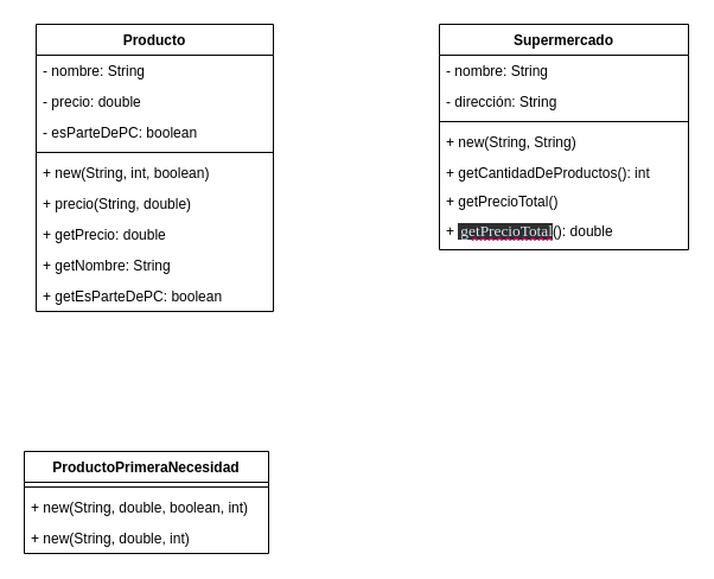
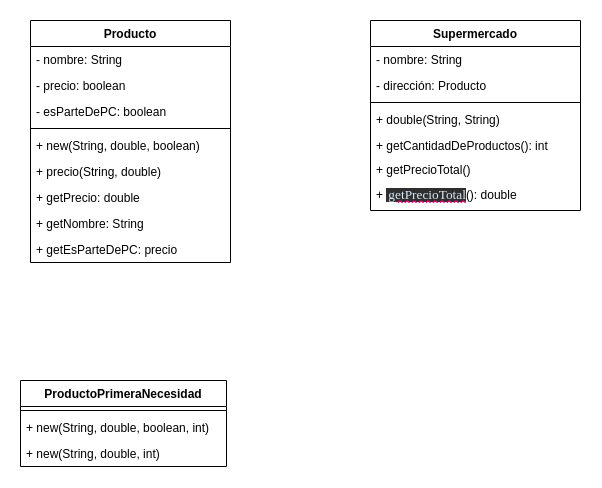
  <mxCell id="0" />
  <mxCell id="1" parent="0" />
  <mxCell id="2" value="Producto" style="swimlane;fontStyle=1;align=center;verticalAlign=top;childLayout=stackLayout;horizontal=1;startSize=26;horizontalStack=0;resizeParent=1;resizeParentMax=0;resizeLast=0;collapsible=1;marginBottom=0;whiteSpace=wrap;html=1;" parent="1" vertex="1"><mxGeometry x="30" y="20" width="200" height="242" as="geometry" /></mxCell>
  <mxCell id="3" value="- nombre: String" style="text;strokeColor=none;fillColor=none;align=left;verticalAlign=top;spacingLeft=4;spacingRight=4;overflow=hidden;rotatable=0;points=[[0,0.5],[1,0.5]];portConstraint=eastwest;whiteSpace=wrap;html=1;" parent="2" vertex="1"><mxGeometry y="26" width="200" height="26" as="geometry" /></mxCell>
- <mxCell id="4" value="- precio: double" style="text;strokeColor=none;fillColor=none;align=left;verticalAlign=top;spacingLeft=4;spacingRight=4;overflow=hidden;rotatable=0;points=[[0,0.5],[1,0.5]];portConstraint=eastwest;whiteSpace=wrap;html=1;" parent="2" vertex="1"><mxGeometry y="52" width="200" height="26" as="geometry" /></mxCell>
+ <mxCell id="4" value="- precio: boolean" style="text;strokeColor=none;fillColor=none;align=left;verticalAlign=top;spacingLeft=4;spacingRight=4;overflow=hidden;rotatable=0;points=[[0,0.5],[1,0.5]];portConstraint=eastwest;whiteSpace=wrap;html=1;" parent="2" vertex="1"><mxGeometry y="52" width="200" height="26" as="geometry" /></mxCell>
  <mxCell id="5" value="- esParteDePC: boolean" style="text;strokeColor=none;fillColor=none;align=left;verticalAlign=top;spacingLeft=4;spacingRight=4;overflow=hidden;rotatable=0;points=[[0,0.5],[1,0.5]];portConstraint=eastwest;whiteSpace=wrap;html=1;" parent="2" vertex="1"><mxGeometry y="78" width="200" height="26" as="geometry" /></mxCell>
  <mxCell id="6" value="" style="line;strokeWidth=1;fillColor=none;align=left;verticalAlign=middle;spacingTop=-1;spacingLeft=3;spacingRight=3;rotatable=0;labelPosition=right;points=[];portConstraint=eastwest;strokeColor=inherit;" parent="2" vertex="1"><mxGeometry y="104" width="200" height="8" as="geometry" /></mxCell>
- <mxCell id="7" value="+ new(String, int, boolean)" style="text;strokeColor=none;fillColor=none;align=left;verticalAlign=top;spacingLeft=4;spacingRight=4;overflow=hidden;rotatable=0;points=[[0,0.5],[1,0.5]];portConstraint=eastwest;whiteSpace=wrap;html=1;" parent="2" vertex="1"><mxGeometry y="112" width="200" height="26" as="geometry" /></mxCell>
+ <mxCell id="7" value="+ new(String, double, boolean)" style="text;strokeColor=none;fillColor=none;align=left;verticalAlign=top;spacingLeft=4;spacingRight=4;overflow=hidden;rotatable=0;points=[[0,0.5],[1,0.5]];portConstraint=eastwest;whiteSpace=wrap;html=1;" parent="2" vertex="1"><mxGeometry y="112" width="200" height="26" as="geometry" /></mxCell>
  <mxCell id="8" value="+ precio(String, double)" style="text;strokeColor=none;fillColor=none;align=left;verticalAlign=top;spacingLeft=4;spacingRight=4;overflow=hidden;rotatable=0;points=[[0,0.5],[1,0.5]];portConstraint=eastwest;whiteSpace=wrap;html=1;" vertex="1" parent="2"><mxGeometry y="138" width="200" height="26" as="geometry" /></mxCell>
  <mxCell id="9" value="+ getPrecio: double" style="text;strokeColor=none;fillColor=none;align=left;verticalAlign=top;spacingLeft=4;spacingRight=4;overflow=hidden;rotatable=0;points=[[0,0.5],[1,0.5]];portConstraint=eastwest;whiteSpace=wrap;html=1;" vertex="1" parent="2"><mxGeometry y="164" width="200" height="26" as="geometry" /></mxCell>
  <mxCell id="10" value="+ getNombre: String" style="text;strokeColor=none;fillColor=none;align=left;verticalAlign=top;spacingLeft=4;spacingRight=4;overflow=hidden;rotatable=0;points=[[0,0.5],[1,0.5]];portConstraint=eastwest;whiteSpace=wrap;html=1;" parent="2" vertex="1"><mxGeometry y="190" width="200" height="26" as="geometry" /></mxCell>
- <mxCell id="11" value="+ getEsParteDePC: boolean" style="text;strokeColor=none;fillColor=none;align=left;verticalAlign=top;spacingLeft=4;spacingRight=4;overflow=hidden;rotatable=0;points=[[0,0.5],[1,0.5]];portConstraint=eastwest;whiteSpace=wrap;html=1;" parent="2" vertex="1"><mxGeometry y="216" width="200" height="26" as="geometry" /></mxCell>
+ <mxCell id="11" value="+ getEsParteDePC: precio" style="text;strokeColor=none;fillColor=none;align=left;verticalAlign=top;spacingLeft=4;spacingRight=4;overflow=hidden;rotatable=0;points=[[0,0.5],[1,0.5]];portConstraint=eastwest;whiteSpace=wrap;html=1;" parent="2" vertex="1"><mxGeometry y="216" width="200" height="26" as="geometry" /></mxCell>
  <mxCell id="12" value="Supermercado" style="swimlane;fontStyle=1;align=center;verticalAlign=top;childLayout=stackLayout;horizontal=1;startSize=26;horizontalStack=0;resizeParent=1;resizeParentMax=0;resizeLast=0;collapsible=1;marginBottom=0;whiteSpace=wrap;html=1;" parent="1" vertex="1"><mxGeometry x="370" y="20" width="210" height="190" as="geometry" /></mxCell>
  <mxCell id="13" value="- nombre: String" style="text;strokeColor=none;fillColor=none;align=left;verticalAlign=top;spacingLeft=4;spacingRight=4;overflow=hidden;rotatable=0;points=[[0,0.5],[1,0.5]];portConstraint=eastwest;whiteSpace=wrap;html=1;" parent="12" vertex="1"><mxGeometry y="26" width="210" height="26" as="geometry" /></mxCell>
- <mxCell id="14" value="- dirección: String" style="text;strokeColor=none;fillColor=none;align=left;verticalAlign=top;spacingLeft=4;spacingRight=4;overflow=hidden;rotatable=0;points=[[0,0.5],[1,0.5]];portConstraint=eastwest;whiteSpace=wrap;html=1;" parent="12" vertex="1"><mxGeometry y="52" width="210" height="26" as="geometry" /></mxCell>
+ <mxCell id="14" value="- dirección: Producto" style="text;strokeColor=none;fillColor=none;align=left;verticalAlign=top;spacingLeft=4;spacingRight=4;overflow=hidden;rotatable=0;points=[[0,0.5],[1,0.5]];portConstraint=eastwest;whiteSpace=wrap;html=1;" parent="12" vertex="1"><mxGeometry y="52" width="210" height="26" as="geometry" /></mxCell>
  <mxCell id="15" value="" style="line;strokeWidth=1;fillColor=none;align=left;verticalAlign=middle;spacingTop=-1;spacingLeft=3;spacingRight=3;rotatable=0;labelPosition=right;points=[];portConstraint=eastwest;strokeColor=inherit;" parent="12" vertex="1"><mxGeometry y="78" width="210" height="8" as="geometry" /></mxCell>
- <mxCell id="16" value="+ new(String, String)" style="text;strokeColor=none;fillColor=none;align=left;verticalAlign=top;spacingLeft=4;spacingRight=4;overflow=hidden;rotatable=0;points=[[0,0.5],[1,0.5]];portConstraint=eastwest;whiteSpace=wrap;html=1;" vertex="1" parent="12"><mxGeometry y="86" width="210" height="26" as="geometry" /></mxCell>
+ <mxCell id="16" value="+ double(String, String)" style="text;strokeColor=none;fillColor=none;align=left;verticalAlign=top;spacingLeft=4;spacingRight=4;overflow=hidden;rotatable=0;points=[[0,0.5],[1,0.5]];portConstraint=eastwest;whiteSpace=wrap;html=1;" vertex="1" parent="12"><mxGeometry y="86" width="210" height="26" as="geometry" /></mxCell>
  <mxCell id="17" value="+ getCantidadDeProductos(): int" style="text;strokeColor=none;fillColor=none;align=left;verticalAlign=top;spacingLeft=4;spacingRight=4;overflow=hidden;rotatable=0;points=[[0,0.5],[1,0.5]];portConstraint=eastwest;whiteSpace=wrap;html=1;" vertex="1" parent="12"><mxGeometry y="112" width="210" height="24" as="geometry" /></mxCell>
  <mxCell id="18" value="+ getPrecioTotal()" style="text;strokeColor=none;fillColor=none;align=left;verticalAlign=top;spacingLeft=4;spacingRight=4;overflow=hidden;rotatable=0;points=[[0,0.5],[1,0.5]];portConstraint=eastwest;whiteSpace=wrap;html=1;" parent="12" vertex="1"><mxGeometry y="136" width="210" height="24" as="geometry" /></mxCell>
  <mxCell id="19" value="+&amp;nbsp;&lt;span style=&quot;background-color:#2f2f2f;padding:0px 0px 0px 2px;&quot;&gt;&lt;span style=&quot;color: rgb(204, 204, 204); font-family: Consolas; font-size: 10pt; white-space: pre;&quot;&gt;&lt;span style=&quot;color:#e6e6fa;&quot;&gt;&lt;/span&gt;&lt;span style=&quot;color: rgb(217, 232, 247); text-decoration-line: underline; text-decoration-color: rgb(255, 0, 128); text-decoration-style: wavy;&quot;&gt;getPrecioTotal&lt;/span&gt;&lt;/span&gt;&lt;/span&gt;(): double" style="text;strokeColor=none;fillColor=none;align=left;verticalAlign=top;spacingLeft=4;spacingRight=4;overflow=hidden;rotatable=0;points=[[0,0.5],[1,0.5]];portConstraint=eastwest;whiteSpace=wrap;html=1;" parent="12" vertex="1"><mxGeometry y="160" width="210" height="30" as="geometry" /></mxCell>
  <mxCell id="20" value="ProductoPrimeraNecesidad" style="swimlane;fontStyle=1;align=center;verticalAlign=top;childLayout=stackLayout;horizontal=1;startSize=26;horizontalStack=0;resizeParent=1;resizeParentMax=0;resizeLast=0;collapsible=1;marginBottom=0;whiteSpace=wrap;html=1;" parent="1" vertex="1"><mxGeometry x="20" y="380" width="206" height="86" as="geometry" /></mxCell>
  <mxCell id="21" value="" style="line;strokeWidth=1;fillColor=none;align=left;verticalAlign=middle;spacingTop=-1;spacingLeft=3;spacingRight=3;rotatable=0;labelPosition=right;points=[];portConstraint=eastwest;strokeColor=inherit;" parent="20" vertex="1"><mxGeometry y="26" width="206" height="8" as="geometry" /></mxCell>
  <mxCell id="22" value="+ new(String, double, boolean, int)" style="text;strokeColor=none;fillColor=none;align=left;verticalAlign=top;spacingLeft=4;spacingRight=4;overflow=hidden;rotatable=0;points=[[0,0.5],[1,0.5]];portConstraint=eastwest;whiteSpace=wrap;html=1;" vertex="1" parent="20"><mxGeometry y="34" width="206" height="26" as="geometry" /></mxCell>
  <mxCell id="23" value="+ new(String, double, int)" style="text;strokeColor=none;fillColor=none;align=left;verticalAlign=top;spacingLeft=4;spacingRight=4;overflow=hidden;rotatable=0;points=[[0,0.5],[1,0.5]];portConstraint=eastwest;whiteSpace=wrap;html=1;" vertex="1" parent="20"><mxGeometry y="60" width="206" height="26" as="geometry" /></mxCell>
